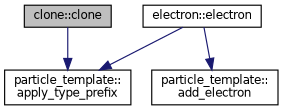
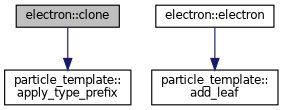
  digraph {
    rankdir=TB
    node [color=black fillcolor=white fontname=Helvetica fontsize=10 shape=record style=filled]
    edge [color=midnightblue fontname=Helvetica fontsize=10 labelfontname=Helvetica labelfontsize=10 style=solid]
-   n1 [fillcolor=grey75 fontcolor=black height=0.2 label="clone::clone" width=0.4]
+   n1 [fillcolor=grey75 fontcolor=black height=0.2 label="electron::clone" width=0.4]
    n2 [height=0.2 label="particle_template::\lapply_type_prefix" width=0.4]
    n3 [height=0.2 label="electron::electron" width=0.4]
-   n4 [height=0.2 label="particle_template::\ladd_electron" width=0.4]
+   n4 [height=0.2 label="particle_template::\ladd_leaf" width=0.4]
    n1 -> n2
-   n3 -> n2
    n3 -> n4
  }
